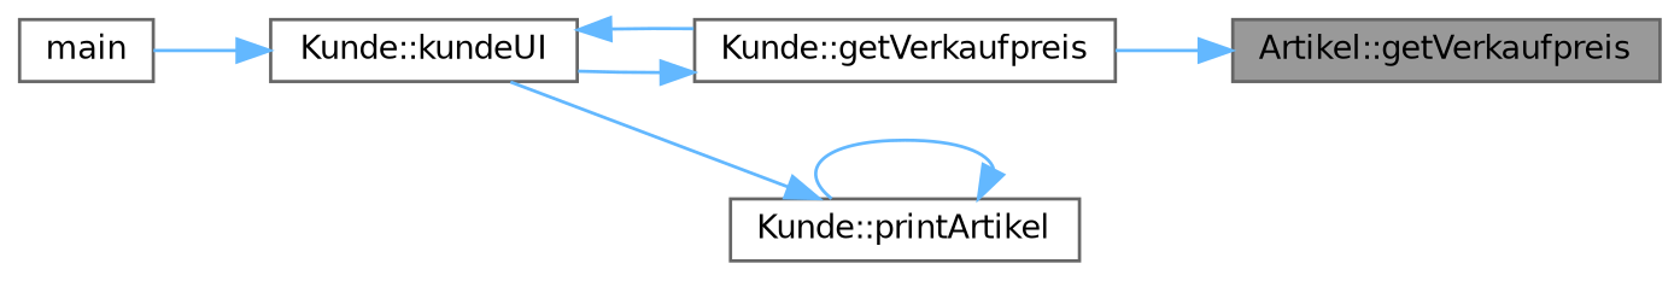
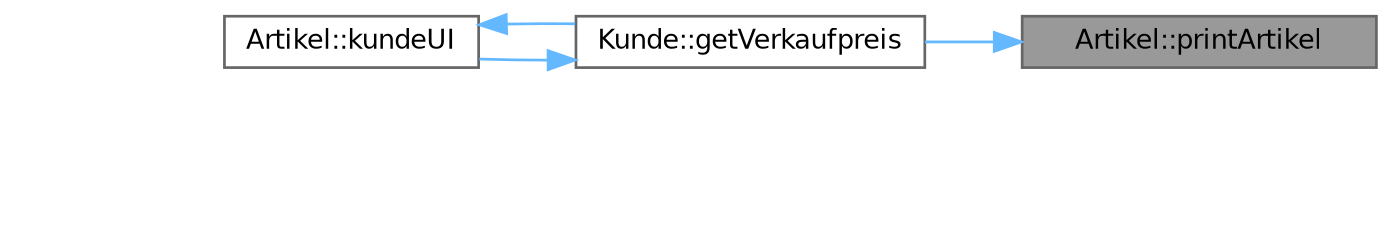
  digraph {
    rankdir=RL
    node [color=grey40 fillcolor=white fontname=Helvetica fontsize=10 shape=box style=filled]
    edge [color=steelblue1 dir=back fontname=Helvetica fontsize=10 labelfontname=Helvetica labelfontsize=10 style=solid]
-   n1 [color=gray40 fillcolor=grey60 fontcolor=black height=0.2 label="Artikel::getVerkaufpreis" width=0.4]
+   n1 [color=gray40 fillcolor=grey60 fontcolor=black height=0.2 label="Artikel::printArtikel" width=0.4]
    n2 [height=0.2 label="Kunde::getVerkaufpreis" width=0.4]
-   n3 [height=0.2 label="Kunde::kundeUI" width=0.4]
-   n4 [height=0.2 label=main width=0.4]
-   n5 [height=0.2 label="Kunde::printArtikel" width=0.4]
+   n3 [height=0.2 label="Artikel::kundeUI" width=0.4]
    n1 -> n2
    n2 -> n3
    n3 -> n2
-   n3 -> n4
-   n5 -> n3
-   n5 -> n5
  }
